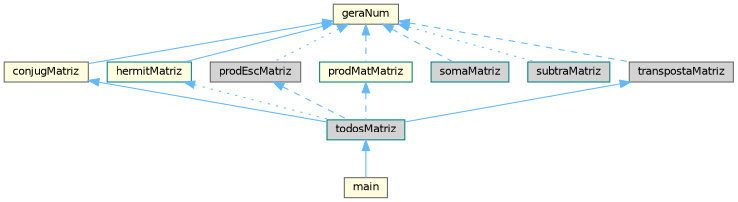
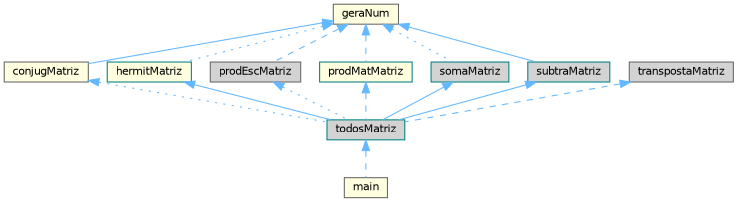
  digraph {
    rankdir=TB
    node [color=gray40 fillcolor=lightyellow fontname=Helvetica fontsize=10 shape=box style=filled]
    edge [color=steelblue1 dir=back fontname=Helvetica fontsize=10 labelfontname=Helvetica labelfontsize=10 style=solid]
    n1 [fontcolor=black height=0.2 label=geraNum width=0.4]
    n2 [height=0.2 label=conjugMatriz width=0.4]
    n3 [color=teal height=0.2 label=hermitMatriz width=0.4]
    n4 [fillcolor=lightgrey height=0.2 label=prodEscMatriz width=0.4]
    n5 [color=teal height=0.2 label=prodMatMatriz width=0.4]
    n6 [color=teal fillcolor=lightgrey height=0.2 label=somaMatriz width=0.4]
    n7 [color=teal fillcolor=lightgrey height=0.2 label=subtraMatriz width=0.4]
    n8 [fillcolor=lightgrey height=0.2 label=transpostaMatriz width=0.4]
    n9 [color=teal fillcolor=lightgrey height=0.2 label=todosMatriz width=0.4]
    n10 [height=0.2 label=main width=0.4]
    n1 -> n2
-   n1 -> n3
-   n1 -> n4 [style=dotted]
+   n1 -> n3 [style=dotted]
+   n1 -> n4 [style=dashed]
    n1 -> n5 [style=dashed]
-   n1 -> n6 [style=dashed]
-   n1 -> n7 [style=dotted]
-   n1 -> n8 [style=dashed]
-   n2 -> n9
-   n3 -> n9 [style=dotted]
-   n4 -> n9 [style=dashed]
+   n1 -> n6 [style=dotted]
+   n1 -> n7
+   n2 -> n9 [style=dotted]
+   n3 -> n9
+   n4 -> n9 [style=dotted]
    n5 -> n9 [style=dashed]
-   n8 -> n9
-   n9 -> n10
+   n6 -> n9
+   n7 -> n9
+   n8 -> n9 [style=dashed]
+   n9 -> n10 [style=dashed]
  }
